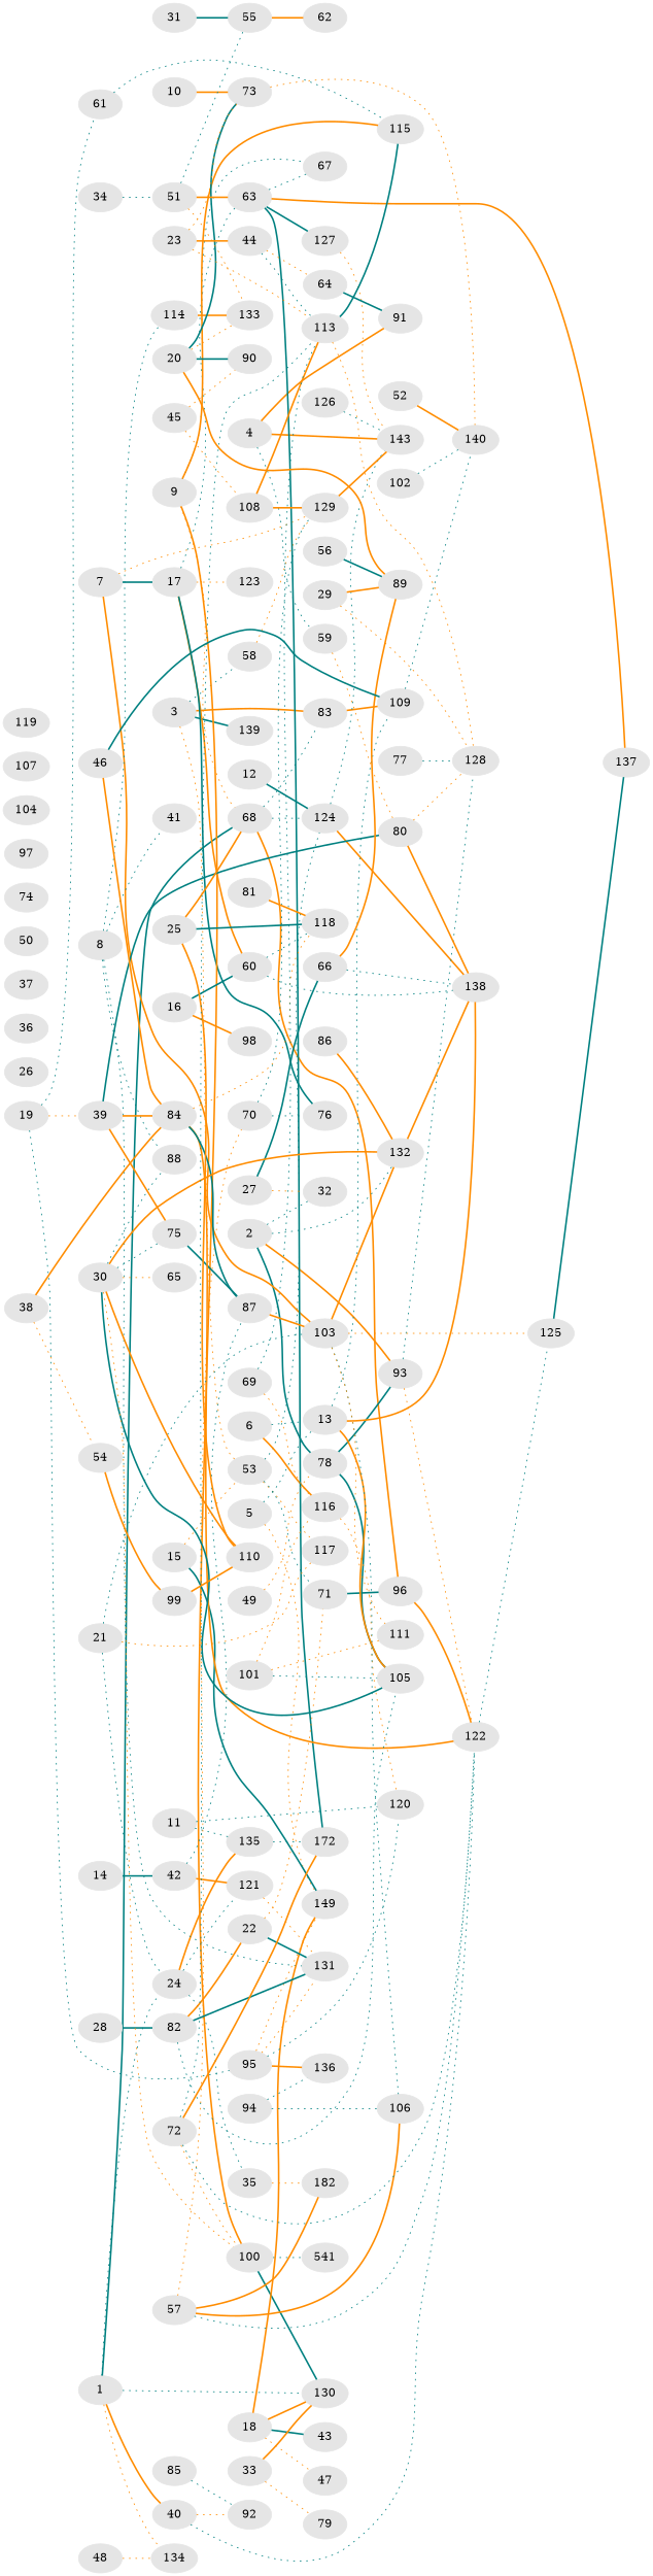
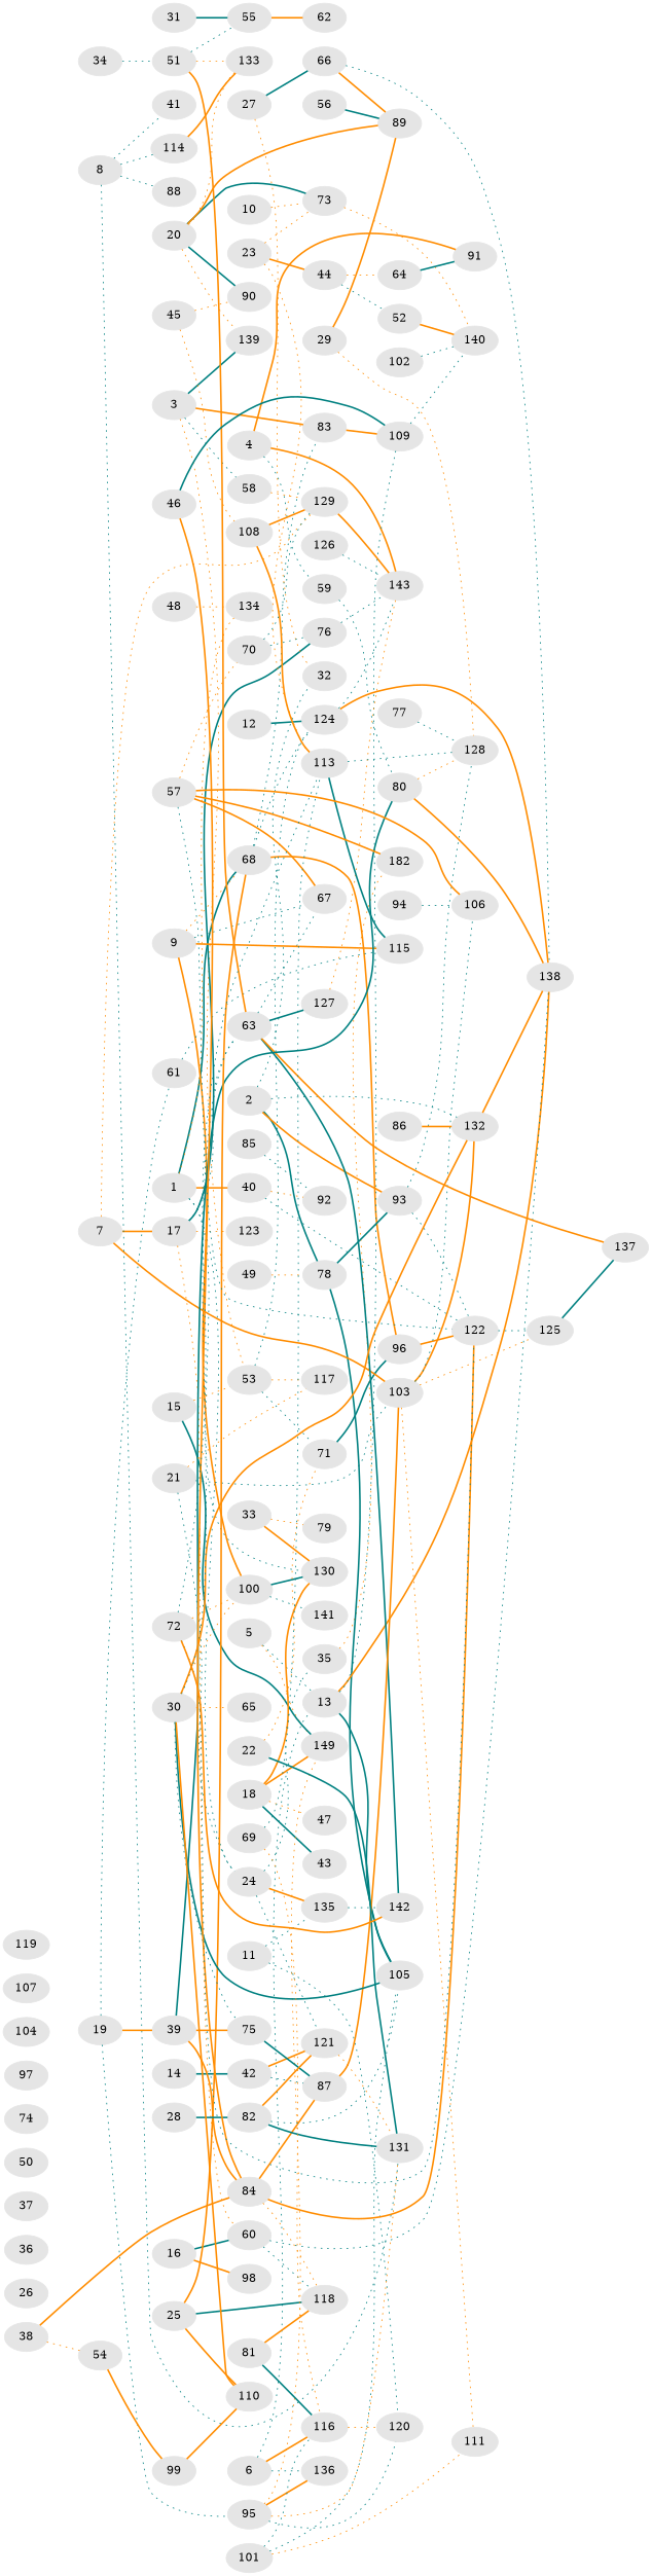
  graph {
    rankdir=LR
    node [color=gray90 style=filled]
    edge [color=darkorange style=dotted]
    1
    24
    40
    68
    130
    134
    135
    35
    121
    92
    122
    83
    124
    96
    2
    32
    78
    93
    132
    105
    128
    138
    3
    53
    58
    139
    117
    71
    129
    109
    4
    59
    91
    143
    80
    5
    13
    n38 [label=149]
    6
    116
    120
    7
    17
    103
    60
    63
    76
    123
    106
    111
    125
    8
    41
    88
    114
    131
    133
    9
    67
    100
    115
-   141 [label=541]
+   141
    10
    73
    140
    11
-   142 [label=172]
+   142
    12
    14
    42
    87
    15
    16
    98
    118
    127
    137
    18
    43
    47
    19
    39
    61
    95
    75
    84
    136
    20
    89
    90
    21
    22
    23
    44
    113
    52
    64
    n98 [label=182]
    25
    110
    26
    27
    66
    28
    82
    29
    30
    65
    31
    55
    62
    33
    79
    34
    51
    36
    37
    38
    54
    99
    45
    108
    46
    48
    49
    50
    56
    57
    70
    69
    72
    74
    77
    81
    85
    86
    94
    97
    101
    102
    104
    107
    119
    126
    1 -- 24 [color=teal]
    1 -- 40 [style=bold]
    1 -- 68 [color=teal style=bold]
    1 -- 130 [color=teal]
    1 -- 134
    24 -- 135 [style=bold]
    24 -- 35 [color=teal]
    24 -- 121 [color=teal]
    40 -- 92
    40 -- 122 [color=teal]
    68 -- 83 [color=teal]
    68 -- 124 [color=teal]
    68 -- 96 [style=bold]
    135 -- 142 [color=teal]
    35 -- n98
    121 -- 131
    122 -- 125 [color=teal]
    83 -- 109 [style=bold]
    124 -- 138 [style=bold]
    124 -- 143 [color=teal]
    96 -- 122 [style=bold]
    2 -- 32 [color=teal]
    2 -- 78 [color=teal style=bold]
    2 -- 93 [style=bold]
    2 -- 132 [color=teal]
    78 -- 93 [color=teal style=bold]
    78 -- 105 [color=teal style=bold]
-   93 -- 122
+   93 -- 122 [color=teal]
    93 -- 128 [color=teal]
    132 -- 138 [style=bold]
    3 -- 83 [style=bold]
    3 -- 53
    3 -- 58 [color=teal]
    3 -- 139 [color=teal style=bold]
    53 -- 124 [color=teal]
    53 -- 117
    53 -- 71 [color=teal]
    58 -- 129
    71 -- 96 [color=teal style=bold]
    129 -- 143 [style=bold]
    109 -- 140 [color=teal]
    4 -- 59 [color=teal]
    4 -- 91 [style=bold]
    4 -- 143 [style=bold]
-   59 -- 80
+   59 -- 80 [color=teal]
    80 -- 128
    80 -- 138 [style=bold]
    5 -- 13 [color=teal]
    5 -- n38
-   13 -- 105 [style=bold]
+   13 -- 105 [color=teal style=bold]
    13 -- 138 [style=bold]
    13 -- 109 [color=teal]
    6 -- 13 [color=teal]
    6 -- 116 [style=bold]
    116 -- 120
    7 -- 129
-   7 -- 17 [color=teal style=bold]
+   7 -- 17 [style=bold]
    7 -- 103 [style=bold]
-   17 -- 60 [style=bold]
+   17 -- 60
    17 -- 63 [color=teal]
    17 -- 76 [color=teal style=bold]
    17 -- 123
    103 -- 132 [style=bold]
    103 -- 106 [color=teal]
    103 -- 111
    103 -- 125
    60 -- 138 [color=teal]
    60 -- 118 [color=teal]
    63 -- 67 [color=teal]
    63 -- 142 [color=teal style=bold]
    63 -- 127 [color=teal style=bold]
    63 -- 137 [style=bold]
+   76 -- 143 [color=teal]
    125 -- 137 [color=teal style=bold]
    8 -- 41 [color=teal]
    8 -- 88 [color=teal]
    8 -- 114 [color=teal]
    8 -- 131 [color=teal]
    114 -- 133 [style=bold]
    9 -- 68
    9 -- 67 [color=teal]
    9 -- 100 [style=bold]
    9 -- 115 [style=bold]
    100 -- 130 [color=teal style=bold]
    100 -- 141 [color=teal]
-   10 -- 73 [style=bold]
+   10 -- 73
    73 -- 140
    11 -- 135 [color=teal]
    11 -- 120 [color=teal]
    12 -- 124 [color=teal style=bold]
    14 -- 42 [color=teal style=bold]
    42 -- 121 [style=bold]
    42 -- 87 [color=teal]
    87 -- 103 [style=bold]
    15 -- 53
    15 -- n38 [color=teal style=bold]
    16 -- 60 [color=teal style=bold]
    16 -- 98 [style=bold]
    127 -- 143
    18 -- 130 [style=bold]
    18 -- n38 [style=bold]
    18 -- 43 [color=teal style=bold]
    18 -- 47
-   19 -- 39
+   19 -- 39 [style=bold]
    19 -- 61 [color=teal]
    19 -- 95 [color=teal]
    39 -- 80 [color=teal style=bold]
    39 -- 75 [style=bold]
    39 -- 84 [style=bold]
    61 -- 115 [color=teal]
    95 -- n38
    95 -- 120 [color=teal]
    95 -- 131
    95 -- 136 [style=bold]
    75 -- 87 [color=teal style=bold]
    84 -- 122 [style=bold]
-   84 -- 87 [color=teal style=bold]
+   84 -- 87 [style=bold]
    84 -- 118
+   20 -- 139
    20 -- 133
    20 -- 73 [color=teal style=bold]
    20 -- 89 [style=bold]
    20 -- 90 [color=teal style=bold]
    21 -- 24 [color=teal]
    21 -- 117
    21 -- 103 [color=teal]
    22 -- 71
    22 -- 131 [color=teal style=bold]
    23 -- 73
    23 -- 44 [style=bold]
    23 -- 113
-   44 -- 113 [color=teal]
+   44 -- 52 [color=teal]
    44 -- 64
-   113 -- 128
+   113 -- 128 [color=teal]
    113 -- 115 [color=teal style=bold]
    52 -- 140 [style=bold]
    64 -- 91 [color=teal style=bold]
    25 -- 68 [style=bold]
    25 -- 118 [color=teal style=bold]
    25 -- 110 [style=bold]
    27 -- 32
    27 -- 66 [color=teal style=bold]
    66 -- 138 [color=teal]
    66 -- 89 [style=bold]
    28 -- 82 [color=teal style=bold]
-   82 -- 22 [style=bold]
+   82 -- 121 [style=bold]
    82 -- 105 [color=teal]
    82 -- 131 [color=teal style=bold]
    29 -- 128
    29 -- 89 [style=bold]
    30 -- 132 [style=bold]
    30 -- 105 [color=teal style=bold]
-   30 -- 88 [color=teal]
+   30 -- 63 [color=teal]
    30 -- 100
    30 -- 75 [color=teal]
    30 -- 110 [style=bold]
    30 -- 65
    31 -- 55 [color=teal style=bold]
    55 -- 62 [style=bold]
    33 -- 130 [style=bold]
    33 -- 79
    34 -- 51 [color=teal]
    51 -- 63 [style=bold]
    51 -- 133
    51 -- 55 [color=teal]
    38 -- 84 [style=bold]
    38 -- 54
    54 -- 99 [style=bold]
    99 -- 110 [style=bold]
    45 -- 90
    45 -- 108
    108 -- 129 [style=bold]
    108 -- 113 [style=bold]
    46 -- 109 [color=teal style=bold]
    46 -- 84 [style=bold]
    48 -- 134
    49 -- 78
    56 -- 89 [color=teal style=bold]
    57 -- 122 [color=teal]
    57 -- 106 [style=bold]
+   57 -- 67 [style=bold]
    57 -- n98 [style=bold]
    57 -- 70
    70 -- 129 [color=teal]
    70 -- 76 [color=teal]
    69 -- 116
    69 -- 113 [color=teal]
    72 -- 122 [color=teal]
    72 -- 100
    72 -- 142 [style=bold]
    72 -- 113 [color=teal]
    77 -- 128 [color=teal]
+   81 -- 116 [color=teal style=bold]
    81 -- 118 [style=bold]
    85 -- 92 [color=teal]
    86 -- 132 [style=bold]
    94 -- 106 [color=teal]
-   94 -- 136 [color=teal]
+   6 -- 136 [color=teal]
    101 -- 105 [color=teal]
-   101 -- 116
+   101 -- 116 [color=teal]
    101 -- 111
    102 -- 140 [color=teal]
    126 -- 143 [color=teal]
  }
